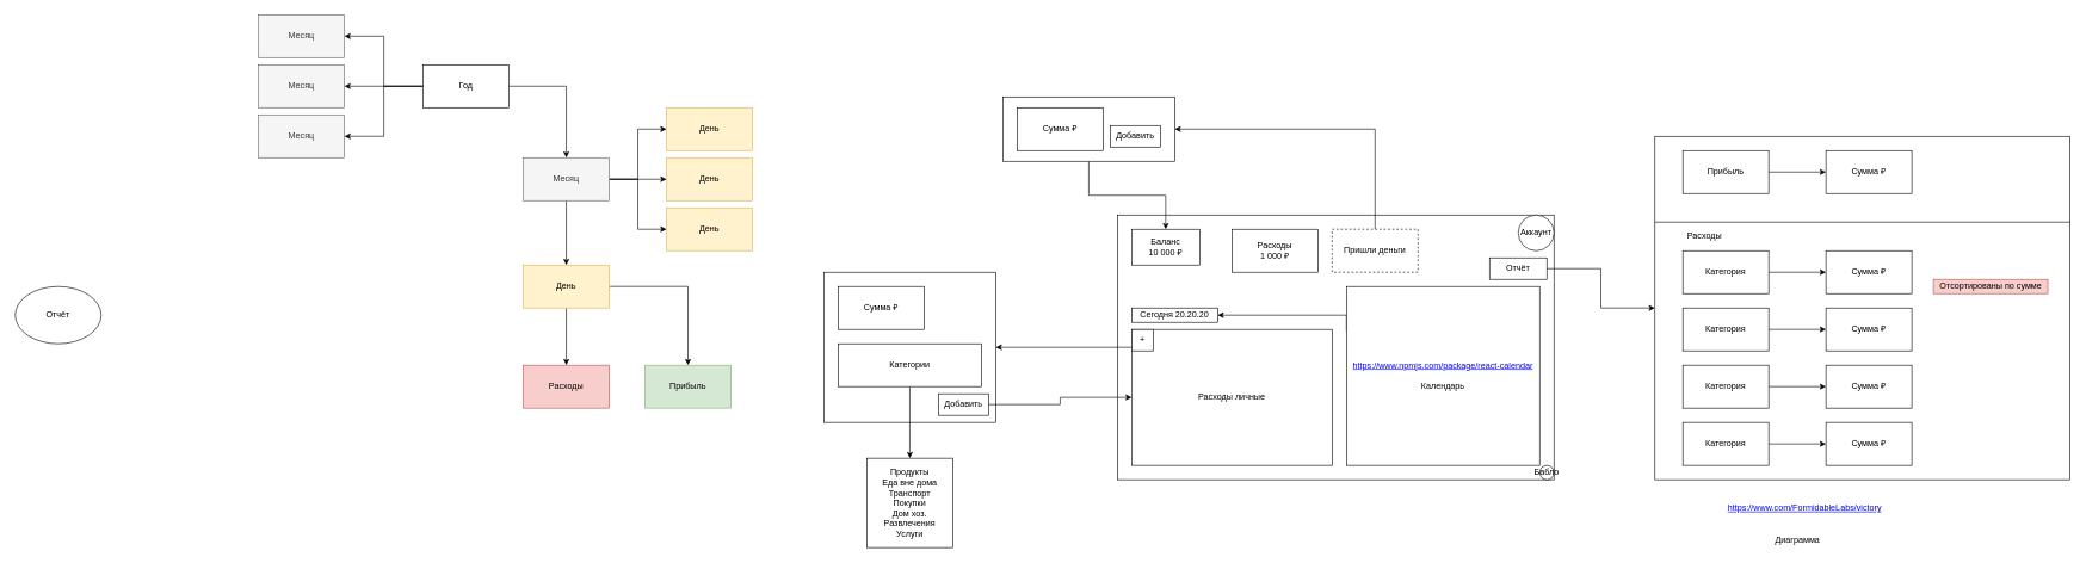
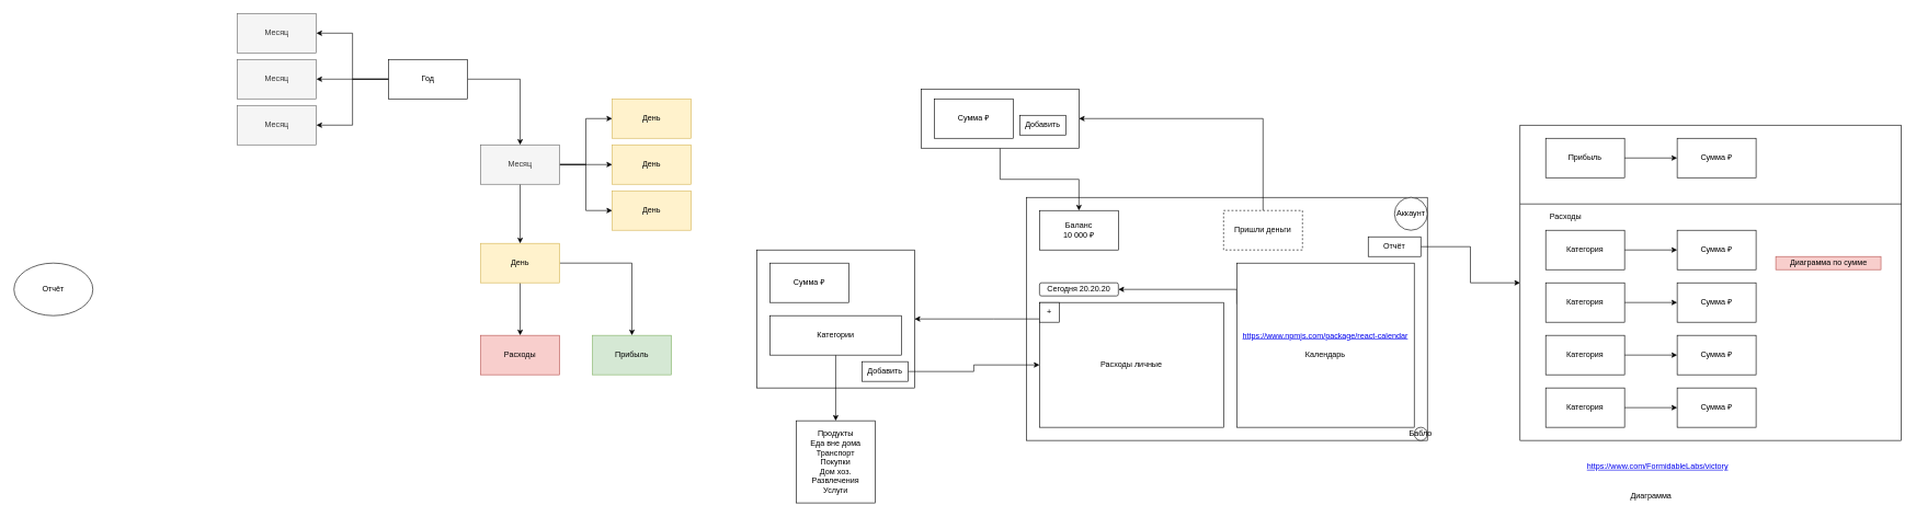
  <mxCell id="0" />
  <mxCell id="1" parent="0" />
  <mxCell id="2" value="" style="edgeStyle=orthogonalEdgeStyle;rounded=0;orthogonalLoop=1;jettySize=auto;html=1;" edge="1" parent="1" source="4" target="6"><mxGeometry relative="1" as="geometry" /></mxCell>
  <mxCell id="3" value="" style="edgeStyle=orthogonalEdgeStyle;rounded=0;orthogonalLoop=1;jettySize=auto;html=1;" edge="1" parent="1" source="4" target="5"><mxGeometry relative="1" as="geometry" /></mxCell>
  <mxCell id="4" value="День" style="rounded=0;whiteSpace=wrap;html=1;fillColor=#fff2cc;strokeColor=#d6b656;" vertex="1" parent="1"><mxGeometry x="730" y="370" width="120" height="60" as="geometry" /></mxCell>
  <mxCell id="5" value="Прибыль" style="rounded=0;whiteSpace=wrap;html=1;fillColor=#d5e8d4;strokeColor=#82b366;" vertex="1" parent="1"><mxGeometry x="900" y="510" width="120" height="60" as="geometry" /></mxCell>
  <mxCell id="6" value="Расходы" style="rounded=0;whiteSpace=wrap;html=1;fillColor=#f8cecc;strokeColor=#b85450;" vertex="1" parent="1"><mxGeometry x="730" y="510" width="120" height="60" as="geometry" /></mxCell>
  <mxCell id="7" style="edgeStyle=orthogonalEdgeStyle;rounded=0;orthogonalLoop=1;jettySize=auto;html=1;entryX=0.5;entryY=0;entryDx=0;entryDy=0;" edge="1" parent="1" source="11" target="4"><mxGeometry relative="1" as="geometry" /></mxCell>
  <mxCell id="8" style="edgeStyle=orthogonalEdgeStyle;rounded=0;orthogonalLoop=1;jettySize=auto;html=1;entryX=0;entryY=0.5;entryDx=0;entryDy=0;" edge="1" parent="1" source="11" target="12"><mxGeometry relative="1" as="geometry" /></mxCell>
  <mxCell id="9" style="edgeStyle=orthogonalEdgeStyle;rounded=0;orthogonalLoop=1;jettySize=auto;html=1;entryX=0;entryY=0.5;entryDx=0;entryDy=0;" edge="1" parent="1" source="11" target="13"><mxGeometry relative="1" as="geometry" /></mxCell>
  <mxCell id="10" style="edgeStyle=orthogonalEdgeStyle;rounded=0;orthogonalLoop=1;jettySize=auto;html=1;entryX=0;entryY=0.5;entryDx=0;entryDy=0;" edge="1" parent="1" source="11" target="14"><mxGeometry relative="1" as="geometry" /></mxCell>
  <mxCell id="11" value="Месяц" style="rounded=0;whiteSpace=wrap;html=1;fillColor=#f5f5f5;strokeColor=#666666;fontColor=#333333;" vertex="1" parent="1"><mxGeometry x="730" y="220" width="120" height="60" as="geometry" /></mxCell>
  <mxCell id="12" value="День" style="rounded=0;whiteSpace=wrap;html=1;fillColor=#fff2cc;strokeColor=#d6b656;" vertex="1" parent="1"><mxGeometry x="930" y="220" width="120" height="60" as="geometry" /></mxCell>
  <mxCell id="13" value="День" style="rounded=0;whiteSpace=wrap;html=1;fillColor=#fff2cc;strokeColor=#d6b656;" vertex="1" parent="1"><mxGeometry x="930" y="290" width="120" height="60" as="geometry" /></mxCell>
  <mxCell id="14" value="День" style="rounded=0;whiteSpace=wrap;html=1;fillColor=#fff2cc;strokeColor=#d6b656;" vertex="1" parent="1"><mxGeometry x="930" y="150" width="120" height="60" as="geometry" /></mxCell>
  <mxCell id="15" style="edgeStyle=orthogonalEdgeStyle;rounded=0;orthogonalLoop=1;jettySize=auto;html=1;entryX=0.5;entryY=0;entryDx=0;entryDy=0;" edge="1" parent="1" source="19" target="11"><mxGeometry relative="1" as="geometry" /></mxCell>
  <mxCell id="16" style="edgeStyle=orthogonalEdgeStyle;rounded=0;orthogonalLoop=1;jettySize=auto;html=1;entryX=1;entryY=0.5;entryDx=0;entryDy=0;" edge="1" parent="1" source="19" target="22"><mxGeometry relative="1" as="geometry" /></mxCell>
  <mxCell id="17" style="edgeStyle=orthogonalEdgeStyle;rounded=0;orthogonalLoop=1;jettySize=auto;html=1;entryX=1;entryY=0.5;entryDx=0;entryDy=0;" edge="1" parent="1" source="19" target="20"><mxGeometry relative="1" as="geometry" /></mxCell>
  <mxCell id="18" style="edgeStyle=orthogonalEdgeStyle;rounded=0;orthogonalLoop=1;jettySize=auto;html=1;entryX=1;entryY=0.5;entryDx=0;entryDy=0;" edge="1" parent="1" source="19" target="21"><mxGeometry relative="1" as="geometry" /></mxCell>
  <mxCell id="19" value="Год" style="rounded=0;whiteSpace=wrap;html=1;" vertex="1" parent="1"><mxGeometry x="590" y="90" width="120" height="60" as="geometry" /></mxCell>
  <mxCell id="20" value="Месяц" style="rounded=0;whiteSpace=wrap;html=1;fillColor=#f5f5f5;strokeColor=#666666;fontColor=#333333;" vertex="1" parent="1"><mxGeometry x="360" y="20" width="120" height="60" as="geometry" /></mxCell>
  <mxCell id="21" value="Месяц" style="rounded=0;whiteSpace=wrap;html=1;fillColor=#f5f5f5;strokeColor=#666666;fontColor=#333333;" vertex="1" parent="1"><mxGeometry x="360" y="160" width="120" height="60" as="geometry" /></mxCell>
  <mxCell id="22" value="Месяц" style="rounded=0;whiteSpace=wrap;html=1;fillColor=#f5f5f5;strokeColor=#666666;fontColor=#333333;" vertex="1" parent="1"><mxGeometry x="360" y="90" width="120" height="60" as="geometry" /></mxCell>
  <mxCell id="23" value="Отчёт" style="ellipse;whiteSpace=wrap;html=1;" vertex="1" parent="1"><mxGeometry x="20" y="400" width="120" height="80" as="geometry" /></mxCell>
  <mxCell id="24" value="" style="rounded=0;whiteSpace=wrap;html=1;" vertex="1" parent="1"><mxGeometry x="1560" y="300" width="610" height="370" as="geometry" /></mxCell>
- <mxCell id="25" value="Баланс&lt;br&gt;10 000 ₽" style="rounded=0;whiteSpace=wrap;html=1;" vertex="1" parent="1"><mxGeometry x="1580" y="320" width="95" height="50" as="geometry" /></mxCell>
- <mxCell id="26" value="Расходы&lt;br&gt;1 000 ₽" style="rounded=0;whiteSpace=wrap;html=1;" vertex="1" parent="1"><mxGeometry x="1720" y="320" width="120" height="60" as="geometry" /></mxCell>
+ <mxCell id="25" value="Баланс&lt;br&gt;10 000 ₽" style="rounded=0;whiteSpace=wrap;html=1;" vertex="1" parent="1"><mxGeometry x="1580" y="320" width="120" height="60" as="geometry" /></mxCell>
  <mxCell id="27" value="Расходы личные" style="rounded=0;whiteSpace=wrap;html=1;" vertex="1" parent="1"><mxGeometry x="1580" y="460" width="280" height="190" as="geometry" /></mxCell>
  <mxCell id="28" style="edgeStyle=orthogonalEdgeStyle;rounded=0;orthogonalLoop=1;jettySize=auto;html=1;exitX=0;exitY=0.25;exitDx=0;exitDy=0;entryX=1;entryY=0.5;entryDx=0;entryDy=0;" edge="1" parent="1" source="29" target="63"><mxGeometry relative="1" as="geometry"><Array as="points"><mxPoint x="1880" y="440" /></Array></mxGeometry></mxCell>
  <mxCell id="29" value="&lt;a href=&quot;https://www.npmjs.com/package/react-calendar&quot;&gt;https://www.npmjs.com/package/react-calendar&lt;/a&gt;&lt;br&gt;&lt;br&gt;Календарь" style="rounded=0;whiteSpace=wrap;html=1;" vertex="1" parent="1"><mxGeometry x="1880" y="400" width="270" height="250" as="geometry" /></mxCell>
  <mxCell id="30" style="edgeStyle=orthogonalEdgeStyle;rounded=0;orthogonalLoop=1;jettySize=auto;html=1;entryX=0;entryY=0.5;entryDx=0;entryDy=0;" edge="1" parent="1" source="31" target="36"><mxGeometry relative="1" as="geometry" /></mxCell>
  <mxCell id="31" value="Отчёт" style="rounded=0;whiteSpace=wrap;html=1;" vertex="1" parent="1"><mxGeometry x="2080" y="360" width="80" height="30" as="geometry" /></mxCell>
  <mxCell id="32" style="edgeStyle=orthogonalEdgeStyle;rounded=0;orthogonalLoop=1;jettySize=auto;html=1;entryX=1;entryY=0.5;entryDx=0;entryDy=0;" edge="1" parent="1" source="33" target="65"><mxGeometry relative="1" as="geometry"><mxPoint x="1650" y="260" as="targetPoint" /><Array as="points"><mxPoint x="1920" y="180" /><mxPoint x="1640" y="180" /></Array></mxGeometry></mxCell>
  <mxCell id="33" value="Пришли деньги" style="rounded=0;whiteSpace=wrap;html=1;dashed=1;" vertex="1" parent="1"><mxGeometry x="1860" y="320" width="120" height="60" as="geometry" /></mxCell>
  <mxCell id="34" value="Бабло" style="ellipse;whiteSpace=wrap;html=1;aspect=fixed;" vertex="1" parent="1"><mxGeometry x="2150" y="650" width="20" height="20" as="geometry" /></mxCell>
  <mxCell id="35" value="Продукты&lt;br&gt;Еда вне дома&lt;br&gt;Транспорт&lt;br&gt;Покупки&lt;br&gt;Дом хоз.&lt;br&gt;Развлечения&lt;br&gt;Услуги" style="rounded=0;whiteSpace=wrap;html=1;" vertex="1" parent="1"><mxGeometry x="1210" y="640" width="120" height="125" as="geometry" /></mxCell>
  <mxCell id="36" value="" style="rounded=0;whiteSpace=wrap;html=1;" vertex="1" parent="1"><mxGeometry x="2311" y="190" width="580" height="480" as="geometry" /></mxCell>
  <mxCell id="37" value="" style="edgeStyle=orthogonalEdgeStyle;rounded=0;orthogonalLoop=1;jettySize=auto;html=1;" edge="1" parent="1" source="38" target="39"><mxGeometry relative="1" as="geometry" /></mxCell>
  <mxCell id="38" value="Категория" style="rounded=0;whiteSpace=wrap;html=1;" vertex="1" parent="1"><mxGeometry x="2350" y="350" width="120" height="60" as="geometry" /></mxCell>
  <mxCell id="39" value="Сумма ₽" style="rounded=0;whiteSpace=wrap;html=1;" vertex="1" parent="1"><mxGeometry x="2550" y="350" width="120" height="60" as="geometry" /></mxCell>
  <mxCell id="40" value="" style="edgeStyle=orthogonalEdgeStyle;rounded=0;orthogonalLoop=1;jettySize=auto;html=1;" edge="1" parent="1" source="41" target="42"><mxGeometry relative="1" as="geometry" /></mxCell>
  <mxCell id="41" value="Категория" style="rounded=0;whiteSpace=wrap;html=1;" vertex="1" parent="1"><mxGeometry x="2350" y="430" width="120" height="60" as="geometry" /></mxCell>
  <mxCell id="42" value="Сумма ₽" style="rounded=0;whiteSpace=wrap;html=1;" vertex="1" parent="1"><mxGeometry x="2550" y="430" width="120" height="60" as="geometry" /></mxCell>
  <mxCell id="43" value="" style="edgeStyle=orthogonalEdgeStyle;rounded=0;orthogonalLoop=1;jettySize=auto;html=1;" edge="1" parent="1" source="44" target="45"><mxGeometry relative="1" as="geometry" /></mxCell>
  <mxCell id="44" value="Категория" style="rounded=0;whiteSpace=wrap;html=1;" vertex="1" parent="1"><mxGeometry x="2350" y="510" width="120" height="60" as="geometry" /></mxCell>
  <mxCell id="45" value="Сумма ₽" style="rounded=0;whiteSpace=wrap;html=1;" vertex="1" parent="1"><mxGeometry x="2550" y="510" width="120" height="60" as="geometry" /></mxCell>
  <mxCell id="46" value="" style="edgeStyle=orthogonalEdgeStyle;rounded=0;orthogonalLoop=1;jettySize=auto;html=1;" edge="1" parent="1" source="47" target="48"><mxGeometry relative="1" as="geometry" /></mxCell>
  <mxCell id="47" value="Категория" style="rounded=0;whiteSpace=wrap;html=1;" vertex="1" parent="1"><mxGeometry x="2350" y="590" width="120" height="60" as="geometry" /></mxCell>
  <mxCell id="48" value="Сумма ₽" style="rounded=0;whiteSpace=wrap;html=1;" vertex="1" parent="1"><mxGeometry x="2550" y="590" width="120" height="60" as="geometry" /></mxCell>
  <mxCell id="49" value="" style="edgeStyle=orthogonalEdgeStyle;rounded=0;orthogonalLoop=1;jettySize=auto;html=1;" edge="1" parent="1" source="50" target="51"><mxGeometry relative="1" as="geometry" /></mxCell>
  <mxCell id="50" value="Прибыль" style="rounded=0;whiteSpace=wrap;html=1;" vertex="1" parent="1"><mxGeometry x="2350" y="210" width="120" height="60" as="geometry" /></mxCell>
  <mxCell id="51" value="Сумма ₽" style="rounded=0;whiteSpace=wrap;html=1;" vertex="1" parent="1"><mxGeometry x="2550" y="210" width="120" height="60" as="geometry" /></mxCell>
  <mxCell id="52" value="" style="endArrow=none;html=1;exitX=0;exitY=0.25;exitDx=0;exitDy=0;entryX=1;entryY=0.25;entryDx=0;entryDy=0;" edge="1" parent="1" source="36" target="36"><mxGeometry width="50" height="50" relative="1" as="geometry"><mxPoint x="2360" y="340" as="sourcePoint" /><mxPoint x="2920" y="330" as="targetPoint" /></mxGeometry></mxCell>
  <mxCell id="53" value="Расходы" style="text;html=1;align=center;verticalAlign=middle;resizable=0;points=[];autosize=1;" vertex="1" parent="1"><mxGeometry x="2350" y="320" width="60" height="20" as="geometry" /></mxCell>
- <mxCell id="54" value="Отсортированы по сумме" style="text;html=1;align=center;verticalAlign=middle;resizable=0;points=[];autosize=1;fillColor=#f8cecc;strokeColor=#b85450;" vertex="1" parent="1"><mxGeometry x="2700" y="390" width="160" height="20" as="geometry" /></mxCell>
+ <mxCell id="54" value="Диаграмма по сумме" style="text;html=1;align=center;verticalAlign=middle;resizable=0;points=[];autosize=1;fillColor=#f8cecc;strokeColor=#b85450;" vertex="1" parent="1"><mxGeometry x="2700" y="390" width="160" height="20" as="geometry" /></mxCell>
  <mxCell id="55" style="edgeStyle=orthogonalEdgeStyle;rounded=0;orthogonalLoop=1;jettySize=auto;html=1;entryX=1;entryY=0.5;entryDx=0;entryDy=0;" edge="1" parent="1" source="56" target="57"><mxGeometry relative="1" as="geometry"><mxPoint x="1430" y="475" as="targetPoint" /><Array as="points"><mxPoint x="1510" y="485" /><mxPoint x="1510" y="485" /></Array></mxGeometry></mxCell>
  <mxCell id="56" value="+" style="rounded=0;whiteSpace=wrap;html=1;" vertex="1" parent="1"><mxGeometry x="1580" y="460" width="30" height="30" as="geometry" /></mxCell>
  <mxCell id="57" value="" style="rounded=0;whiteSpace=wrap;html=1;" vertex="1" parent="1"><mxGeometry x="1150" y="380" width="240" height="210" as="geometry" /></mxCell>
  <mxCell id="58" style="edgeStyle=orthogonalEdgeStyle;rounded=0;orthogonalLoop=1;jettySize=auto;html=1;entryX=0.5;entryY=0;entryDx=0;entryDy=0;" edge="1" parent="1" source="59" target="35"><mxGeometry relative="1" as="geometry" /></mxCell>
  <mxCell id="59" value="Категории" style="rounded=0;whiteSpace=wrap;html=1;" vertex="1" parent="1"><mxGeometry x="1170" y="480" width="200" height="60" as="geometry" /></mxCell>
  <mxCell id="60" value="Сумма ₽" style="rounded=0;whiteSpace=wrap;html=1;" vertex="1" parent="1"><mxGeometry x="1170" y="400" width="120" height="60" as="geometry" /></mxCell>
  <mxCell id="61" style="edgeStyle=orthogonalEdgeStyle;rounded=0;orthogonalLoop=1;jettySize=auto;html=1;" edge="1" parent="1" source="62" target="27"><mxGeometry relative="1" as="geometry" /></mxCell>
  <mxCell id="62" value="Добавить" style="rounded=0;whiteSpace=wrap;html=1;" vertex="1" parent="1"><mxGeometry x="1310" y="550" width="70" height="30" as="geometry" /></mxCell>
- <mxCell id="63" value="Сегодня 20.20.20" style="rounded=0;whiteSpace=wrap;html=1;" vertex="1" parent="1"><mxGeometry x="1580" y="430" width="120" height="20" as="geometry" /></mxCell>
+ <mxCell id="63" value="Сегодня 20.20.20" style="whiteSpace=wrap;html=1;rounded=1;" vertex="1" parent="1"><mxGeometry x="1580" y="430" width="120" height="20" as="geometry" /></mxCell>
  <mxCell id="64" style="edgeStyle=orthogonalEdgeStyle;rounded=0;orthogonalLoop=1;jettySize=auto;html=1;entryX=0.5;entryY=0;entryDx=0;entryDy=0;" edge="1" parent="1" source="65" target="25"><mxGeometry relative="1" as="geometry" /></mxCell>
  <mxCell id="65" value="" style="rounded=0;whiteSpace=wrap;html=1;" vertex="1" parent="1"><mxGeometry x="1400" y="135" width="240" height="90" as="geometry" /></mxCell>
  <mxCell id="66" value="Сумма ₽" style="rounded=0;whiteSpace=wrap;html=1;" vertex="1" parent="1"><mxGeometry x="1420" y="150" width="120" height="60" as="geometry" /></mxCell>
  <mxCell id="67" value="Добавить" style="rounded=0;whiteSpace=wrap;html=1;" vertex="1" parent="1"><mxGeometry x="1550" y="175" width="70" height="30" as="geometry" /></mxCell>
  <mxCell id="68" value="Аккаунт" style="ellipse;whiteSpace=wrap;html=1;aspect=fixed;" vertex="1" parent="1"><mxGeometry x="2120" y="300" width="50" height="50" as="geometry" /></mxCell>
  <mxCell id="69" value="&lt;a href=&quot;https://github.com/FormidableLabs/victory&quot;&gt;https://www.com/FormidableLabs/victory&lt;/a&gt;" style="text;html=1;align=center;verticalAlign=middle;resizable=0;points=[];autosize=1;" vertex="1" parent="1"><mxGeometry x="2400" y="700" width="240" height="20" as="geometry" /></mxCell>
  <mxCell id="70" value="Диаграмма" style="text;html=1;align=center;verticalAlign=middle;resizable=0;points=[];autosize=1;" vertex="1" parent="1"><mxGeometry x="2470" y="745" width="80" height="20" as="geometry" /></mxCell>
